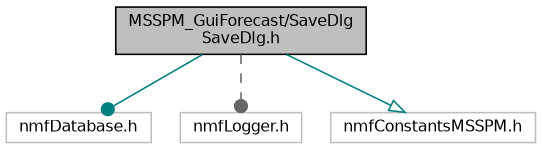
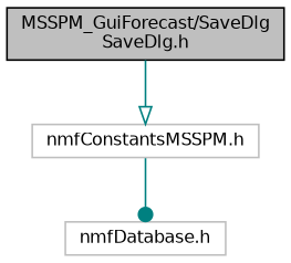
  digraph {
    node [color=grey75 fillcolor=white fontname=Helvetica fontsize=10 shape=record style=filled]
    edge [arrowhead=dot color=teal fontname=Helvetica fontsize=10 labelfontname=Helvetica labelfontsize=10 style=solid]
    n1 [color=black fillcolor=grey75 fontcolor=black height=0.2 label="MSSPM_GuiForecast/SaveDlg\lSaveDlg.h" width=0.4]
    n2 [height=0.2 label="nmfDatabase.h" width=0.4]
-   n3 [height=0.2 label="nmfLogger.h" width=0.4]
    n4 [height=0.2 label="nmfConstantsMSSPM.h" width=0.4]
-   n1 -> n2
-   n1 -> n3 [color=gray40 style=dashed]
+   n4 -> n2
    n1 -> n4 [arrowhead=onormal]
  }
